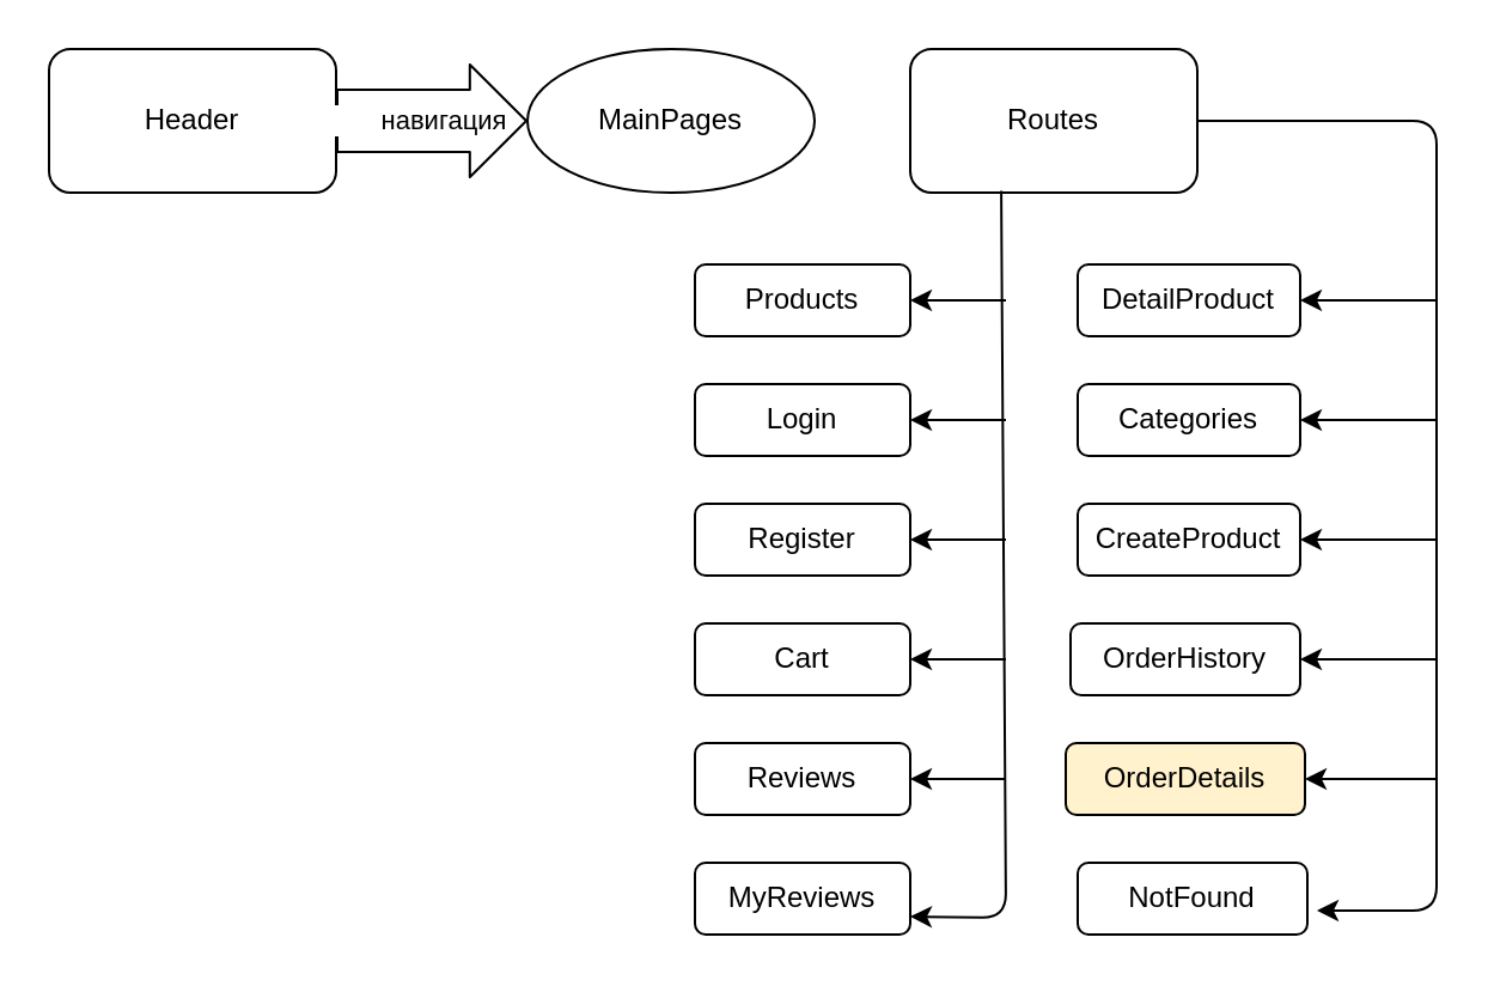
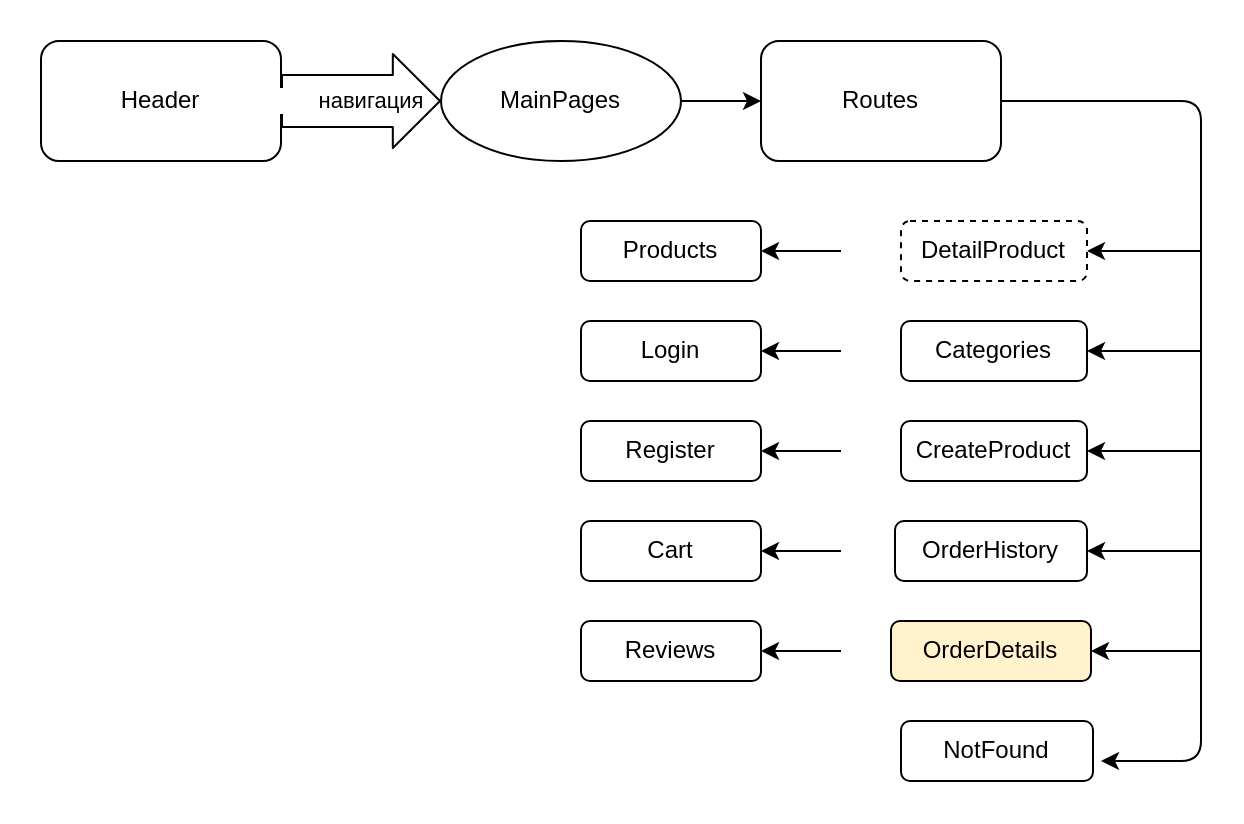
  <mxCell id="0" />
  <mxCell id="1" parent="0" />
  <mxCell id="2" value="Header" style="rounded=1;whiteSpace=wrap;html=1;" vertex="1" parent="1"><mxGeometry x="20" y="20" width="120" height="60" as="geometry" /></mxCell>
  <mxCell id="3" value="MainPages" style="ellipse;whiteSpace=wrap;html=1;" vertex="1" parent="1"><mxGeometry x="220" y="20" width="120" height="60" as="geometry" /></mxCell>
  <mxCell id="4" value="Routes" style="rounded=1;whiteSpace=wrap;html=1;" vertex="1" parent="1"><mxGeometry x="380" y="20" width="120" height="60" as="geometry" /></mxCell>
+ <mxCell id="5" value="" style="endArrow=classic;html=1;exitX=1;exitY=0.5;exitDx=0;exitDy=0;entryX=0;entryY=0.5;entryDx=0;entryDy=0;" edge="1" parent="1" source="3" target="4"><mxGeometry width="50" height="50" relative="1" as="geometry"><mxPoint x="350" y="190" as="sourcePoint" /><mxPoint x="400" y="140" as="targetPoint" /></mxGeometry></mxCell>
  <mxCell id="6" value="" style="shape=flexArrow;endArrow=classic;html=1;exitX=1;exitY=0.5;exitDx=0;exitDy=0;entryX=0;entryY=0.5;entryDx=0;entryDy=0;width=26;endSize=7.53;align=right;" edge="1" parent="1" source="2" target="3"><mxGeometry width="50" height="50" relative="1" as="geometry"><mxPoint x="160" y="110" as="sourcePoint" /><mxPoint x="210" y="60" as="targetPoint" /></mxGeometry></mxCell>
  <mxCell id="7" value="&lt;blockquote style=&quot;margin: 0 0 0 40px; border: none; padding: 0px;&quot;&gt;&lt;div style=&quot;text-align: justify;&quot;&gt;навигация&lt;/div&gt;&lt;/blockquote&gt;" style="edgeLabel;html=1;align=center;verticalAlign=middle;resizable=0;points=[];" vertex="1" connectable="0" parent="6"><mxGeometry x="-0.41" y="1" relative="1" as="geometry"><mxPoint as="offset" /></mxGeometry></mxCell>
  <mxCell id="8" value="Products" style="rounded=1;whiteSpace=wrap;html=1;" vertex="1" parent="1"><mxGeometry x="290" y="110" width="90" height="30" as="geometry" /></mxCell>
  <mxCell id="9" value="Login" style="rounded=1;whiteSpace=wrap;html=1;" vertex="1" parent="1"><mxGeometry x="290" y="160" width="90" height="30" as="geometry" /></mxCell>
- <mxCell id="10" value="DetailProduct" style="rounded=1;whiteSpace=wrap;html=1;" vertex="1" parent="1"><mxGeometry x="450" y="110" width="93" height="30" as="geometry" /></mxCell>
+ <mxCell id="10" value="DetailProduct" style="rounded=1;whiteSpace=wrap;html=1;dashed=1;" vertex="1" parent="1"><mxGeometry x="450" y="110" width="93" height="30" as="geometry" /></mxCell>
  <mxCell id="11" value="OrderHistory" style="rounded=1;whiteSpace=wrap;html=1;" vertex="1" parent="1"><mxGeometry x="447" y="260" width="96" height="30" as="geometry" /></mxCell>
  <mxCell id="12" value="OrderDetails" style="rounded=1;whiteSpace=wrap;html=1;fillColor=#fff2cc;" vertex="1" parent="1"><mxGeometry x="445" y="310" width="100" height="30" as="geometry" /></mxCell>
  <mxCell id="13" value="Register" style="rounded=1;whiteSpace=wrap;html=1;" vertex="1" parent="1"><mxGeometry x="290" y="210" width="90" height="30" as="geometry" /></mxCell>
  <mxCell id="14" value="Cart" style="rounded=1;whiteSpace=wrap;html=1;" vertex="1" parent="1"><mxGeometry x="290" y="260" width="90" height="30" as="geometry" /></mxCell>
  <mxCell id="15" value="Categories" style="rounded=1;whiteSpace=wrap;html=1;" vertex="1" parent="1"><mxGeometry x="450" y="160" width="93" height="30" as="geometry" /></mxCell>
  <mxCell id="16" value="CreateProduct" style="rounded=1;whiteSpace=wrap;html=1;" vertex="1" parent="1"><mxGeometry x="450" y="210" width="93" height="30" as="geometry" /></mxCell>
  <mxCell id="17" value="Reviews" style="rounded=1;whiteSpace=wrap;html=1;" vertex="1" parent="1"><mxGeometry x="290" y="310" width="90" height="30" as="geometry" /></mxCell>
- <mxCell id="18" value="MyReviews" style="rounded=1;whiteSpace=wrap;html=1;" vertex="1" parent="1"><mxGeometry x="290" y="360" width="90" height="30" as="geometry" /></mxCell>
  <mxCell id="19" value="NotFound" style="rounded=1;whiteSpace=wrap;html=1;" vertex="1" parent="1"><mxGeometry x="450" y="360" width="96" height="30" as="geometry" /></mxCell>
  <mxCell id="20" value="" style="endArrow=classic;html=1;exitX=1;exitY=0.5;exitDx=0;exitDy=0;" edge="1" parent="1" source="4"><mxGeometry width="50" height="50" relative="1" as="geometry"><mxPoint x="350" y="-10" as="sourcePoint" /><mxPoint x="550" y="380" as="targetPoint" /><Array as="points"><mxPoint x="600" y="50" /><mxPoint x="600" y="380" /></Array></mxGeometry></mxCell>
- <mxCell id="21" value="" style="endArrow=classic;html=1;exitX=0.317;exitY=0.987;exitDx=0;exitDy=0;entryX=1;entryY=0.75;entryDx=0;entryDy=0;exitPerimeter=0;" edge="1" parent="1" source="4" target="18"><mxGeometry width="50" height="50" relative="1" as="geometry"><mxPoint x="350" y="190" as="sourcePoint" /><mxPoint x="420" y="410" as="targetPoint" /><Array as="points"><mxPoint x="420" y="383" /></Array></mxGeometry></mxCell>
  <mxCell id="22" value="" style="endArrow=classic;html=1;entryX=1;entryY=0.5;entryDx=0;entryDy=0;" edge="1" parent="1" target="10"><mxGeometry width="50" height="50" relative="1" as="geometry"><mxPoint x="600" y="125" as="sourcePoint" /><mxPoint x="550" y="130" as="targetPoint" /></mxGeometry></mxCell>
  <mxCell id="23" value="" style="endArrow=classic;html=1;entryX=1;entryY=0.5;entryDx=0;entryDy=0;" edge="1" parent="1" target="15"><mxGeometry width="50" height="50" relative="1" as="geometry"><mxPoint x="600" y="175" as="sourcePoint" /><mxPoint x="400" y="140" as="targetPoint" /></mxGeometry></mxCell>
  <mxCell id="24" value="" style="endArrow=classic;html=1;entryX=1;entryY=0.5;entryDx=0;entryDy=0;" edge="1" parent="1" target="16"><mxGeometry width="50" height="50" relative="1" as="geometry"><mxPoint x="600" y="225" as="sourcePoint" /><mxPoint x="400" y="140" as="targetPoint" /></mxGeometry></mxCell>
  <mxCell id="25" value="" style="endArrow=classic;html=1;entryX=1;entryY=0.5;entryDx=0;entryDy=0;" edge="1" parent="1" target="11"><mxGeometry width="50" height="50" relative="1" as="geometry"><mxPoint x="600" y="275" as="sourcePoint" /><mxPoint x="400" y="140" as="targetPoint" /></mxGeometry></mxCell>
  <mxCell id="26" value="" style="endArrow=classic;html=1;entryX=1;entryY=0.5;entryDx=0;entryDy=0;" edge="1" parent="1" target="12"><mxGeometry width="50" height="50" relative="1" as="geometry"><mxPoint x="600" y="325" as="sourcePoint" /><mxPoint x="400" y="240" as="targetPoint" /></mxGeometry></mxCell>
  <mxCell id="27" value="" style="endArrow=classic;html=1;entryX=1;entryY=0.5;entryDx=0;entryDy=0;" edge="1" parent="1" target="8"><mxGeometry width="50" height="50" relative="1" as="geometry"><mxPoint x="420" y="125" as="sourcePoint" /><mxPoint x="400" y="240" as="targetPoint" /></mxGeometry></mxCell>
  <mxCell id="28" value="" style="endArrow=classic;html=1;entryX=1;entryY=0.5;entryDx=0;entryDy=0;" edge="1" parent="1" target="9"><mxGeometry width="50" height="50" relative="1" as="geometry"><mxPoint x="420" y="175" as="sourcePoint" /><mxPoint x="400" y="240" as="targetPoint" /></mxGeometry></mxCell>
  <mxCell id="29" value="" style="endArrow=classic;html=1;entryX=1;entryY=0.5;entryDx=0;entryDy=0;" edge="1" parent="1" target="13"><mxGeometry width="50" height="50" relative="1" as="geometry"><mxPoint x="420" y="225" as="sourcePoint" /><mxPoint x="400" y="240" as="targetPoint" /></mxGeometry></mxCell>
  <mxCell id="30" value="" style="endArrow=classic;html=1;entryX=1;entryY=0.5;entryDx=0;entryDy=0;" edge="1" parent="1" target="14"><mxGeometry width="50" height="50" relative="1" as="geometry"><mxPoint x="420" y="275" as="sourcePoint" /><mxPoint x="400" y="240" as="targetPoint" /></mxGeometry></mxCell>
  <mxCell id="31" value="" style="endArrow=classic;html=1;entryX=1;entryY=0.5;entryDx=0;entryDy=0;" edge="1" parent="1" target="17"><mxGeometry width="50" height="50" relative="1" as="geometry"><mxPoint x="420" y="325" as="sourcePoint" /><mxPoint x="400" y="240" as="targetPoint" /></mxGeometry></mxCell>
